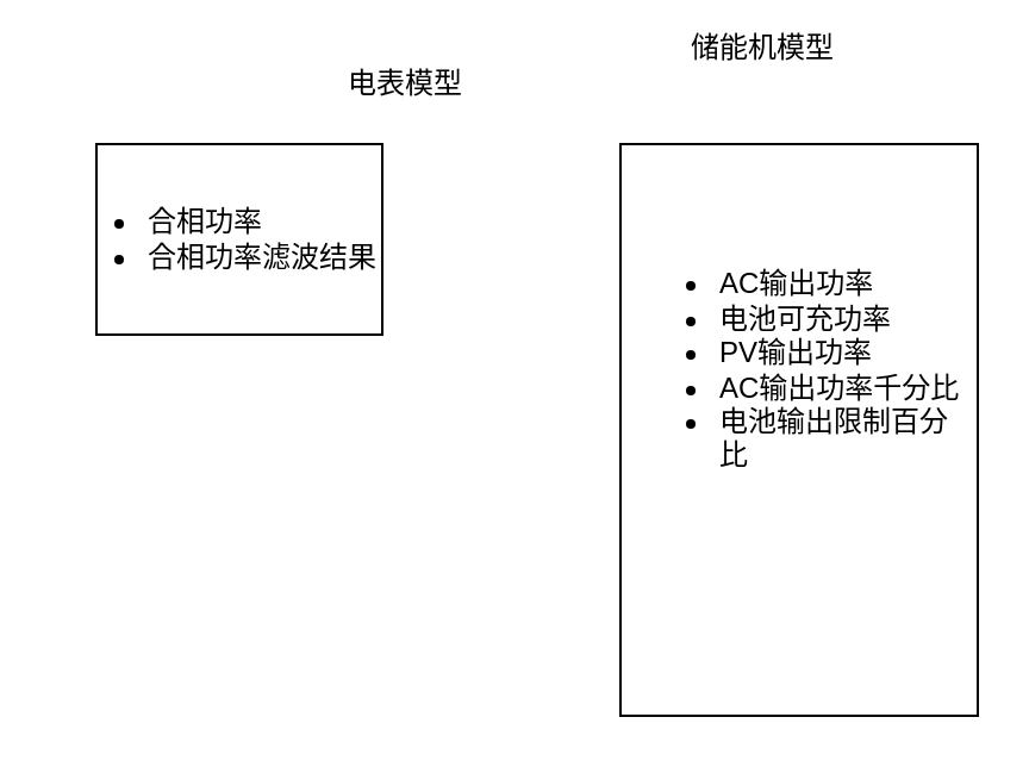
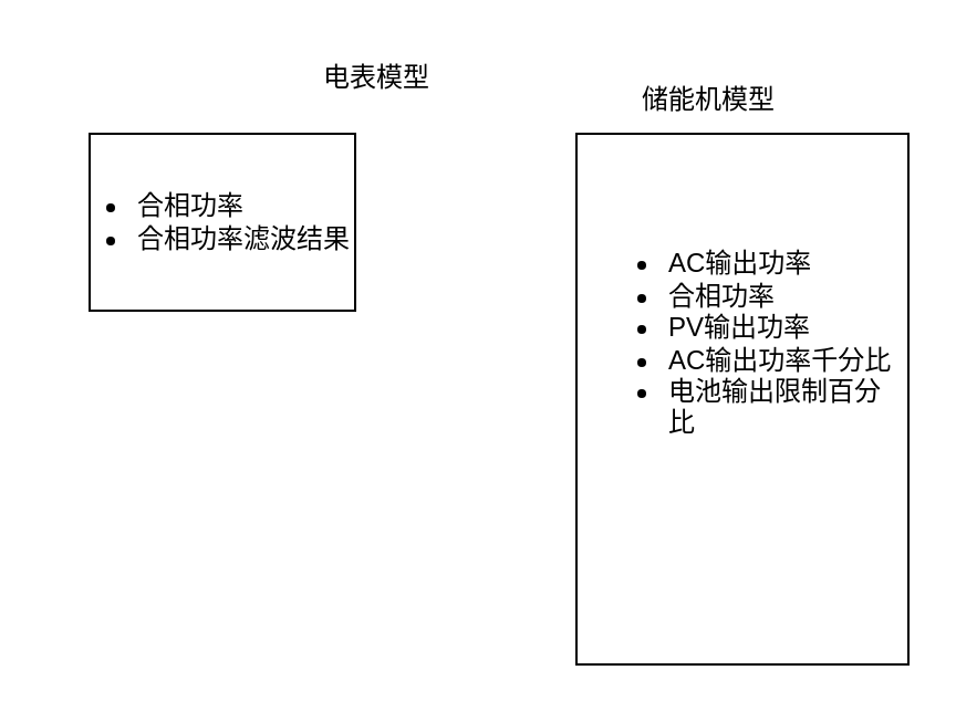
  <mxCell id="0" />
  <mxCell id="1" parent="0" />
  <mxCell id="2" value="" style="rounded=0;whiteSpace=wrap;html=1;" vertex="1" parent="1"><mxGeometry x="40" y="60" width="120" height="80" as="geometry" /></mxCell>
  <mxCell id="3" value="电表模型" style="text;html=1;align=center;verticalAlign=middle;whiteSpace=wrap;rounded=0;" vertex="1" parent="1"><mxGeometry x="140" y="20" width="60" height="30" as="geometry" /></mxCell>
  <mxCell id="4" value="&lt;ul&gt;&lt;li&gt;合相功率&lt;/li&gt;&lt;li&gt;合相功率滤波结果&lt;/li&gt;&lt;/ul&gt;" style="text;strokeColor=none;fillColor=none;html=1;whiteSpace=wrap;verticalAlign=middle;overflow=hidden;" vertex="1" parent="1"><mxGeometry x="20" y="60" width="140" height="80" as="geometry" /></mxCell>
  <mxCell id="5" value="" style="rounded=0;whiteSpace=wrap;html=1;" vertex="1" parent="1"><mxGeometry x="260" y="60" width="150" height="240" as="geometry" /></mxCell>
- <mxCell id="6" value="储能机模型" style="text;html=1;align=center;verticalAlign=middle;whiteSpace=wrap;rounded=0;" vertex="1" parent="1"><mxGeometry x="285" y="5" width="70" height="30" as="geometry" /></mxCell>
- <mxCell id="7" value="&lt;ul&gt;&lt;li&gt;AC输出功率&lt;/li&gt;&lt;li&gt;电池可充功率&lt;/li&gt;&lt;li&gt;PV输出功率&lt;/li&gt;&lt;li&gt;AC输出功率千分比&lt;/li&gt;&lt;li&gt;电池输出限制百分比&lt;/li&gt;&lt;/ul&gt;" style="text;strokeColor=none;fillColor=none;html=1;whiteSpace=wrap;verticalAlign=middle;overflow=hidden;" vertex="1" parent="1"><mxGeometry x="260" y="60" width="147.5" height="190" as="geometry" /></mxCell>
+ <mxCell id="6" value="储能机模型" style="text;html=1;align=center;verticalAlign=middle;whiteSpace=wrap;rounded=0;" vertex="1" parent="1"><mxGeometry x="285" y="30" width="70" height="30" as="geometry" /></mxCell>
+ <mxCell id="7" value="&lt;ul&gt;&lt;li&gt;AC输出功率&lt;/li&gt;&lt;li&gt;合相功率&lt;/li&gt;&lt;li&gt;PV输出功率&lt;/li&gt;&lt;li&gt;AC输出功率千分比&lt;/li&gt;&lt;li&gt;电池输出限制百分比&lt;/li&gt;&lt;/ul&gt;" style="text;strokeColor=none;fillColor=none;html=1;whiteSpace=wrap;verticalAlign=middle;overflow=hidden;" vertex="1" parent="1"><mxGeometry x="260" y="60" width="147.5" height="190" as="geometry" /></mxCell>
